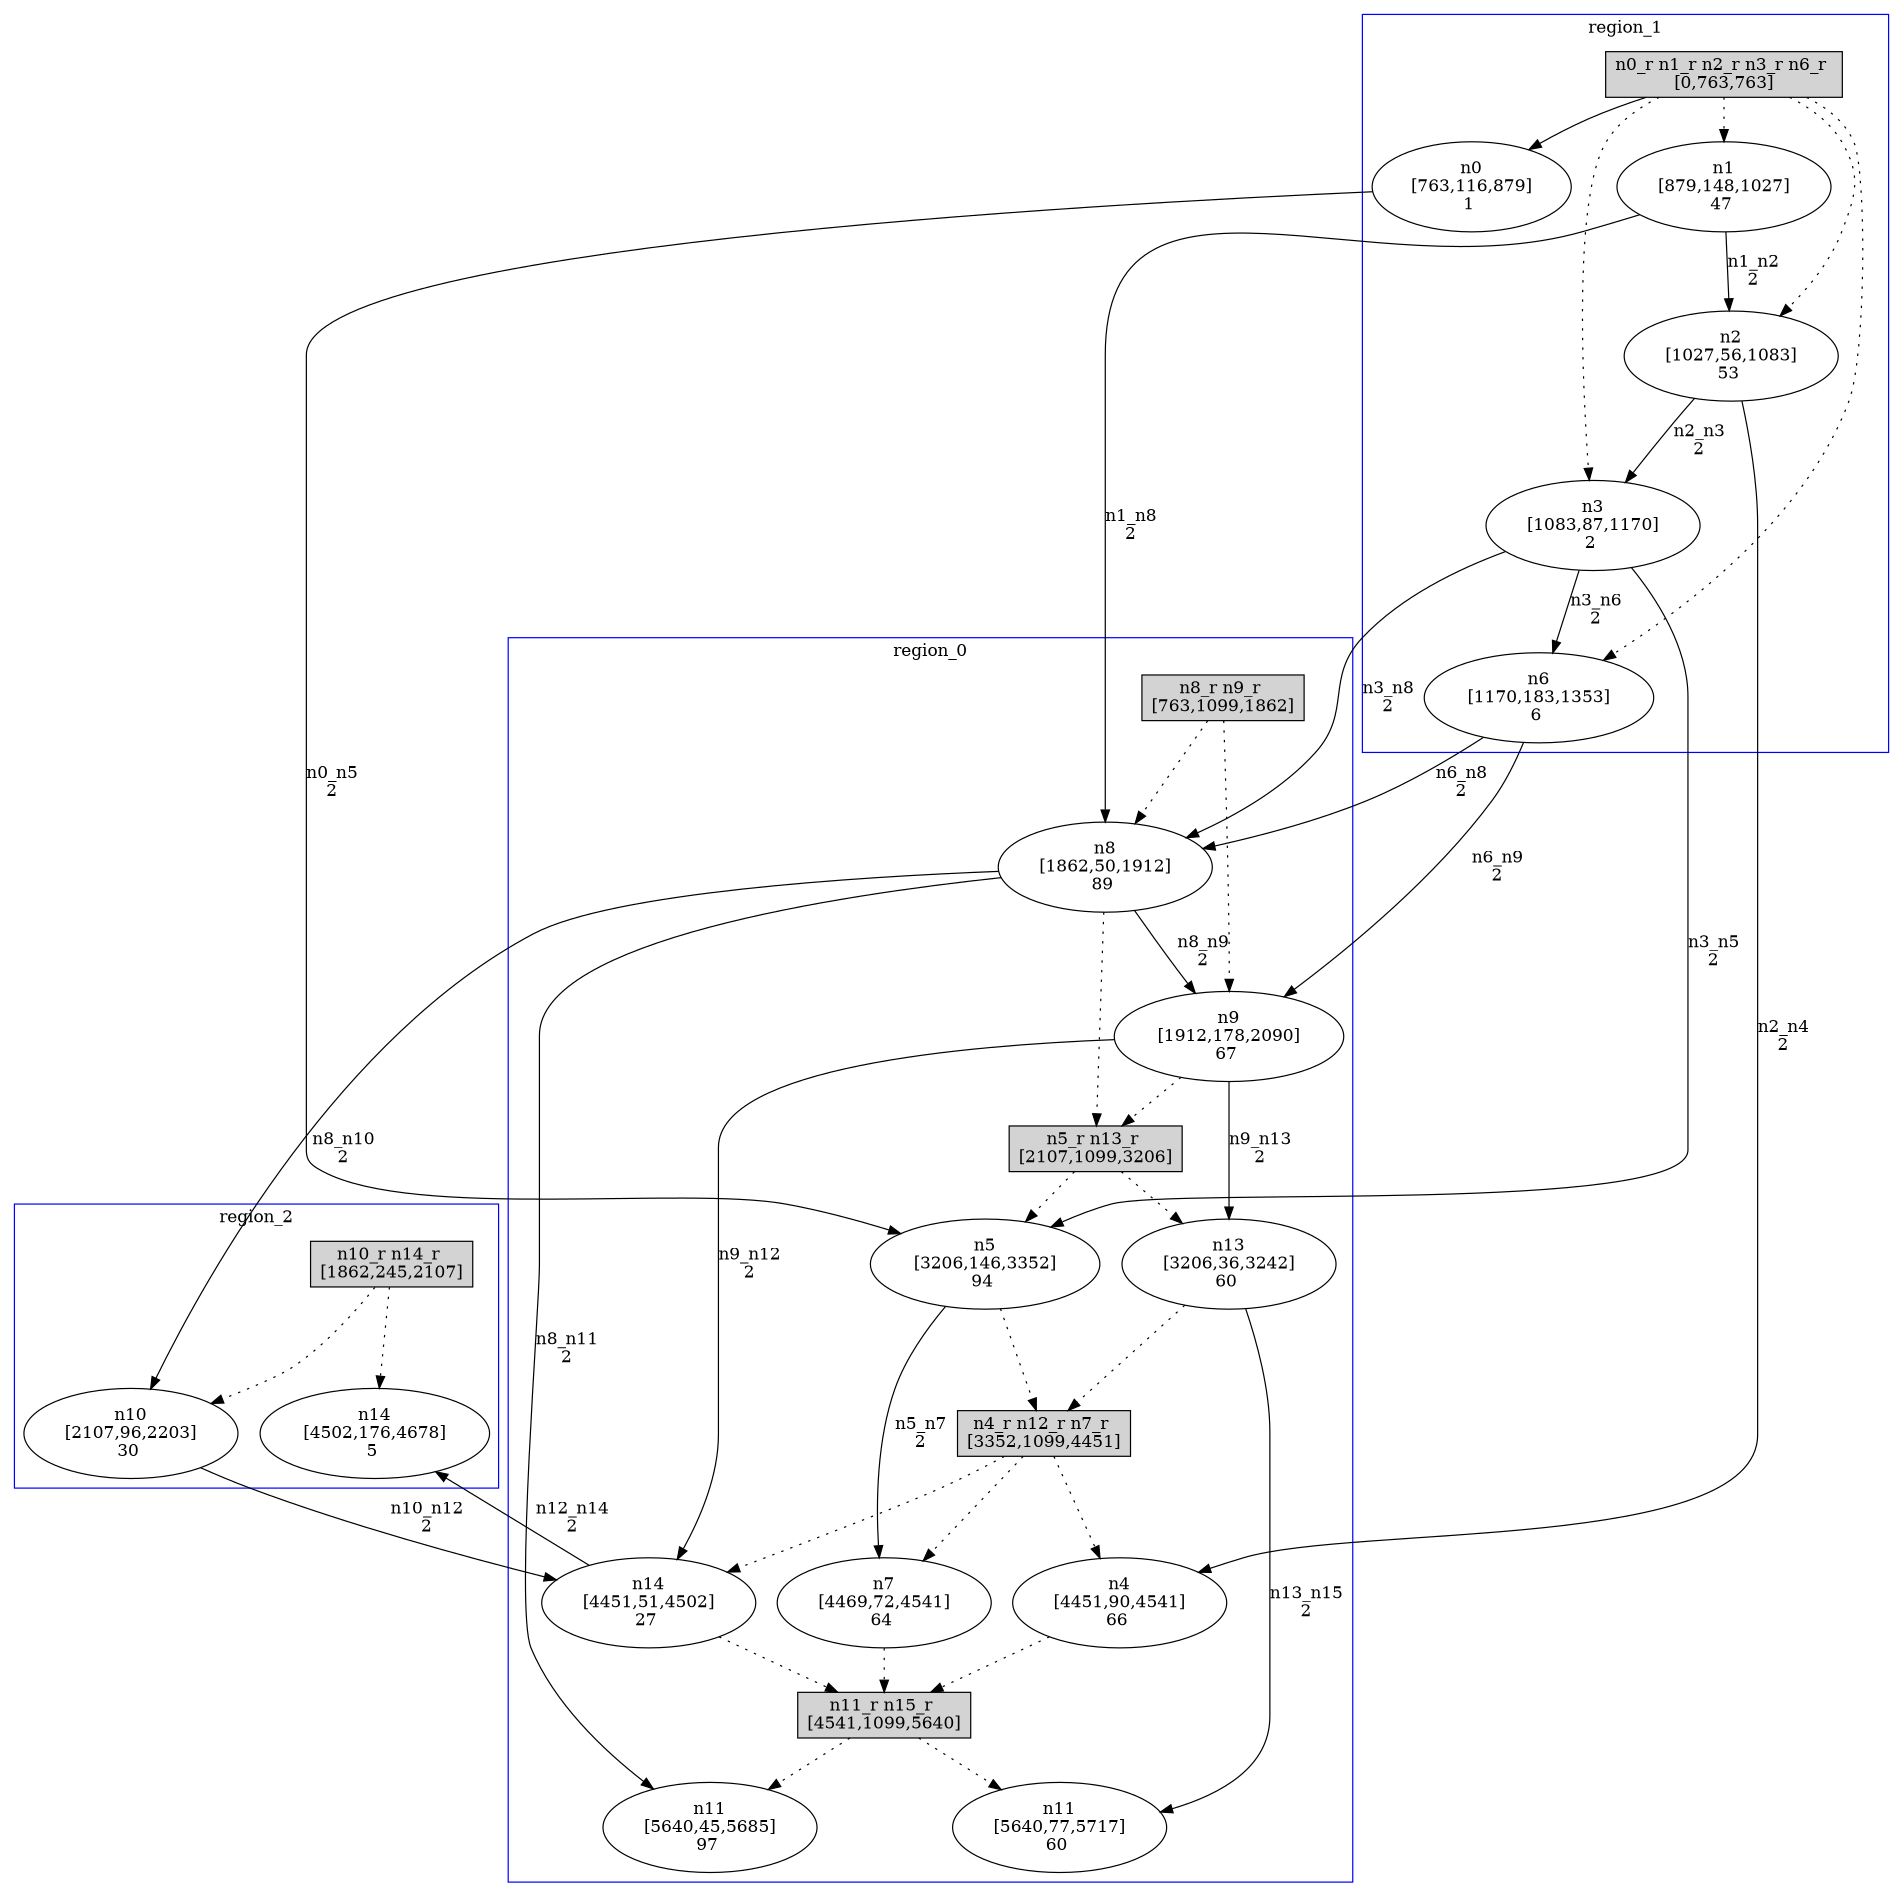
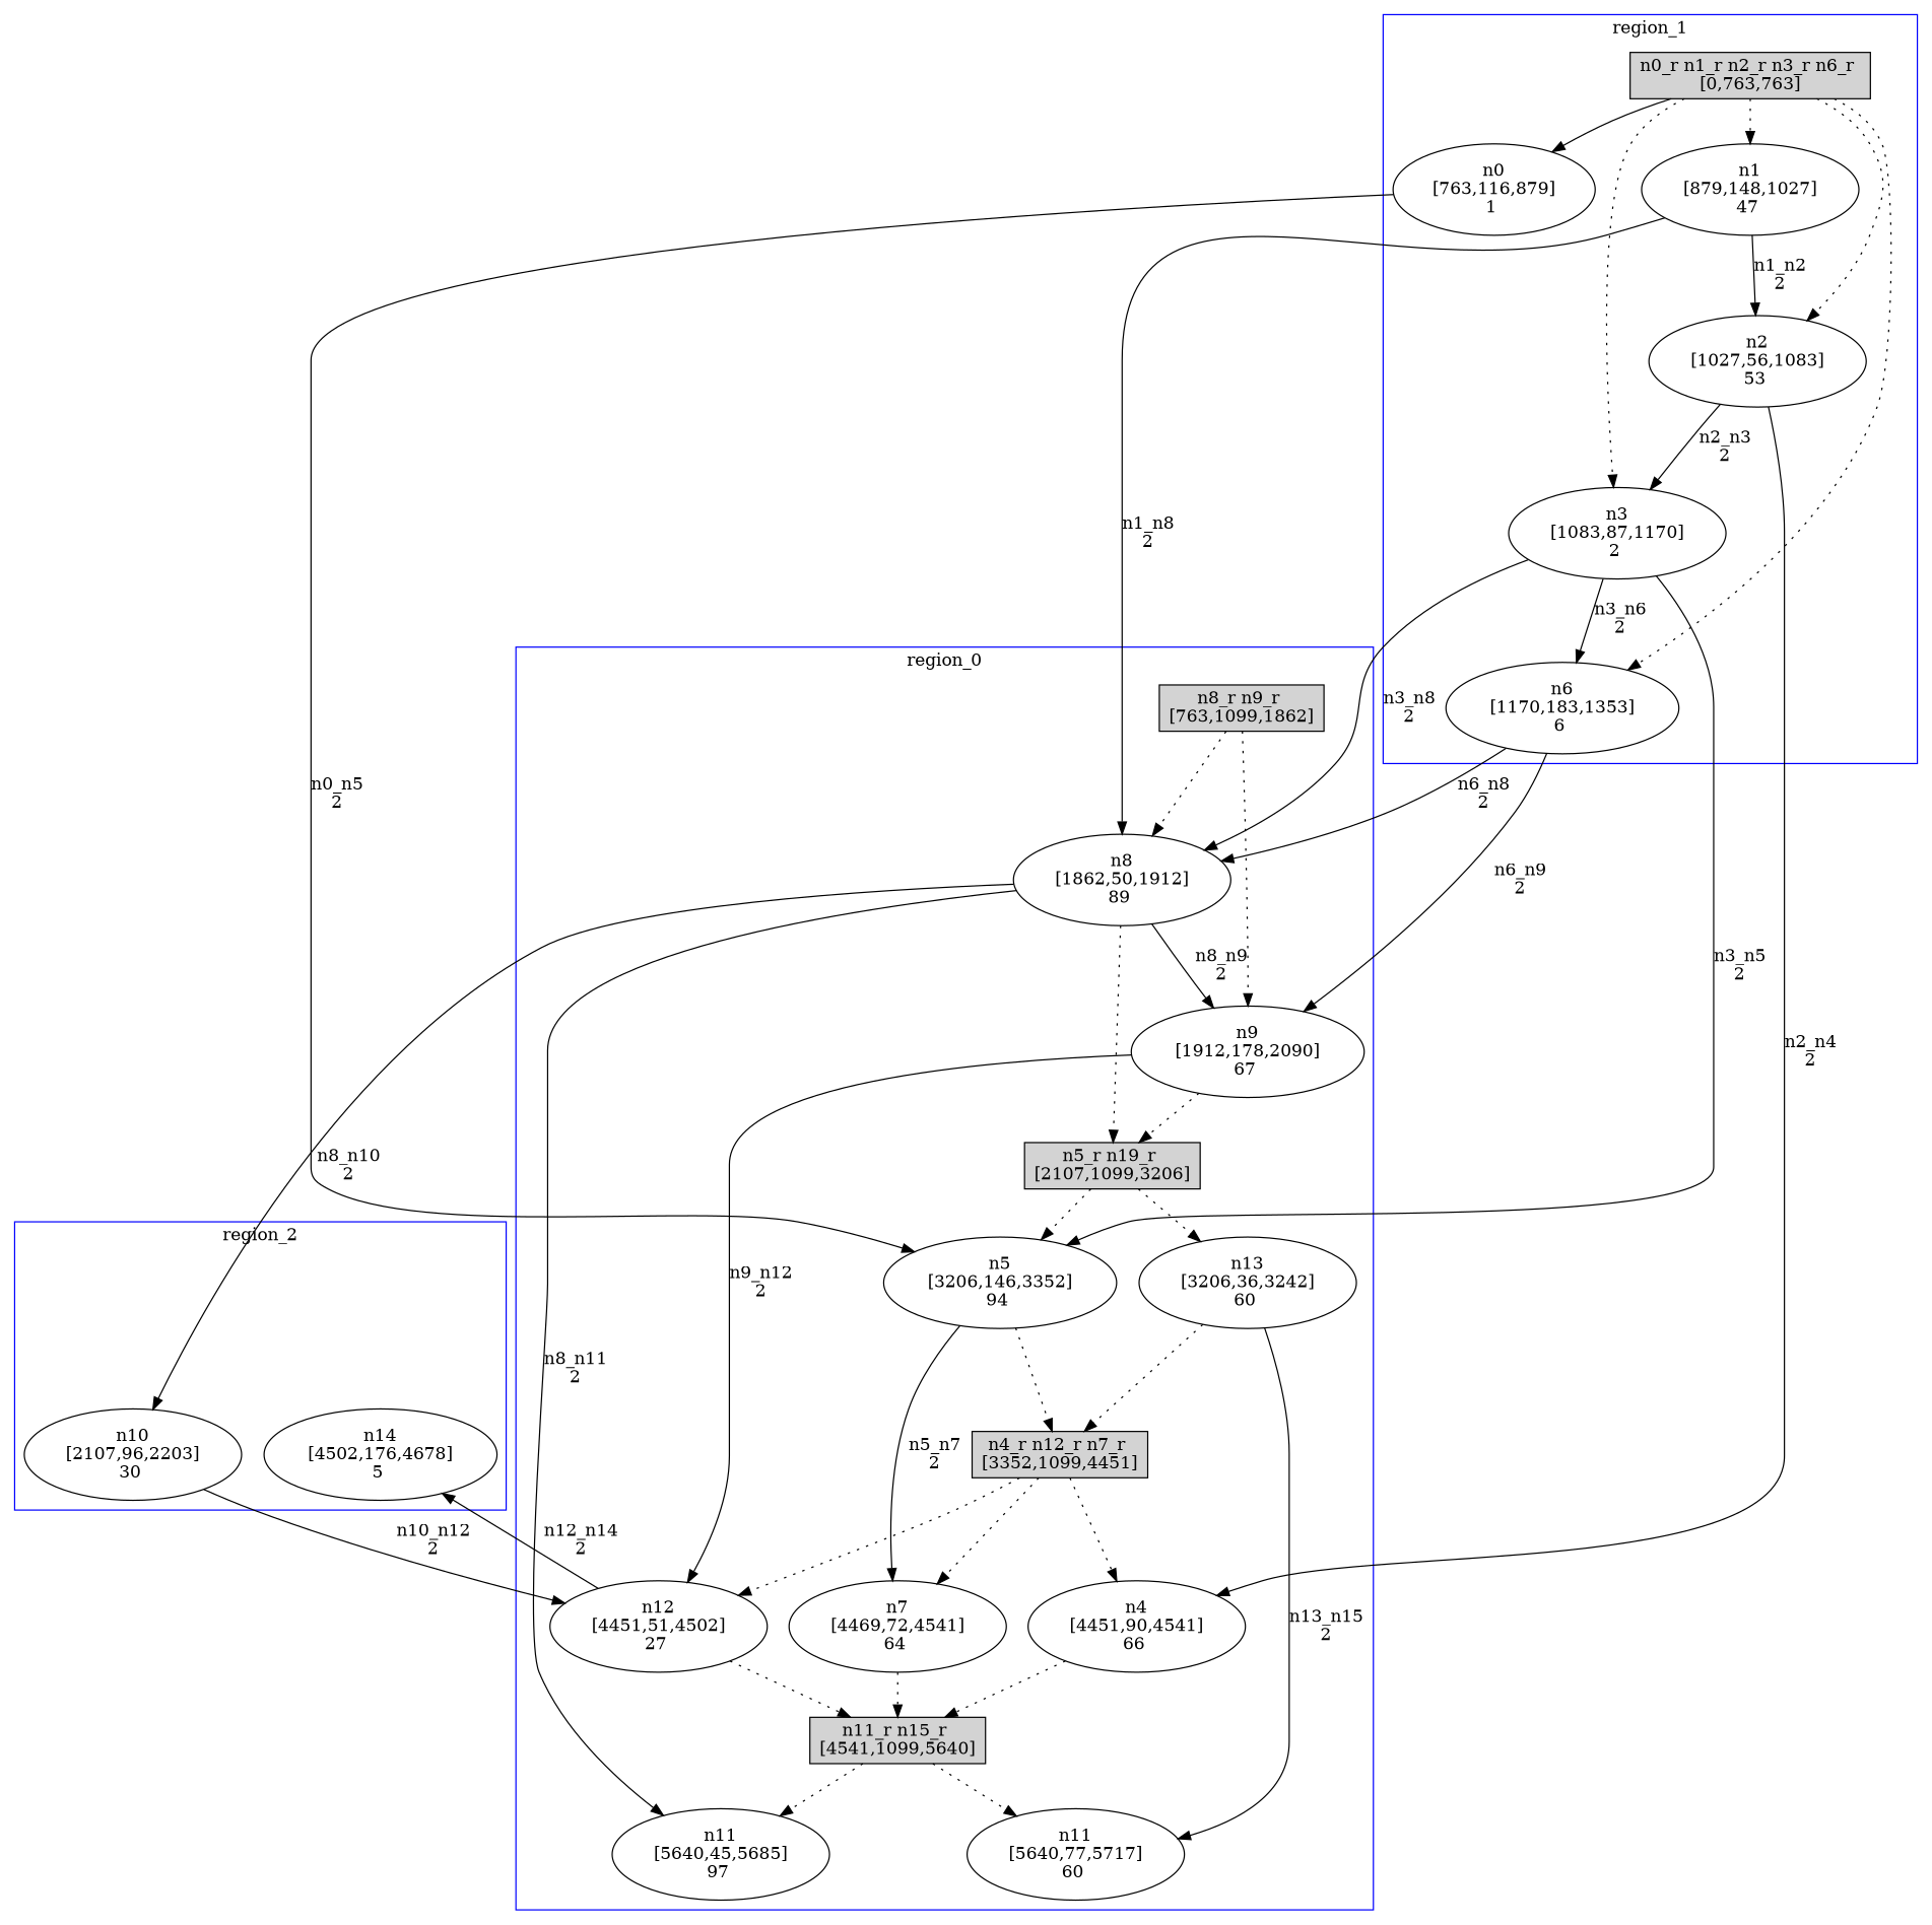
  digraph {
    edge [style=dotted]
    n1 [label="n8_r n9_r \n[763,1099,1862]" shape=box style=filled]
    n2 [label="n8\n[1862,50,1912]\n89 "]
    n3 [label="n9\n[1912,178,2090]\n67 "]
-   n4 [label="n5_r n13_r \n[2107,1099,3206]" shape=box style=filled]
+   n4 [label="n5_r n19_r \n[2107,1099,3206]" shape=box style=filled]
    n5 [label="n5\n[3206,146,3352]\n94 "]
    n6 [label="n13\n[3206,36,3242]\n60 "]
    n7 [label="n4_r n12_r n7_r \n[3352,1099,4451]" shape=box style=filled]
    n8 [label="n4\n[4451,90,4541]\n66 "]
-   n9 [label="n14\n[4451,51,4502]\n27 "]
+   n9 [label="n12\n[4451,51,4502]\n27 "]
    n10 [label="n7\n[4469,72,4541]\n64 "]
    n11 [label="n11_r n15_r \n[4541,1099,5640]" shape=box style=filled]
    n12 [label="n11\n[5640,45,5685]\n97 "]
    n13 [label="n11\n[5640,77,5717]\n60 "]
    n14 [label="n0_r n1_r n2_r n3_r n6_r \n[0,763,763]" shape=box style=filled]
    n15 [label="n0\n[763,116,879]\n1 "]
    n16 [label="n1\n[879,148,1027]\n47 "]
    n17 [label="n2\n[1027,56,1083]\n53 "]
    n18 [label="n3\n[1083,87,1170]\n2 "]
    n19 [label="n6\n[1170,183,1353]\n6 "]
-   n20 [label="n10_r n14_r \n[1862,245,2107]" shape=box style=filled]
    n21 [label="n10\n[2107,96,2203]\n30 "]
    n22 [label="n14\n[4502,176,4678]\n5 "]
    subgraph cluster_1 {
      color=blue
      label=region_0
      stytle=filled
      n1
      n2
      n3
      n4
      n5
      n6
      n7
      n8
      n9
      n10
      n11
      n12
      n13
    }
    subgraph cluster_2 {
      color=blue
      label=region_1
      stytle=filled
      n14
      n15
      n16
      n17
      n18
      n19
    }
    subgraph cluster_3 {
      color=blue
      label=region_2
      stytle=filled
-     n20
      n21
      n22
    }
    n1 -> n2
    n1 -> n3
    n2 -> n3 [label="n8_n9\n2" style=""]
    n2 -> n4
    n2 -> n12 [label="n8_n11\n2" style=""]
    n2 -> n21 [label="n8_n10\n2" style=""]
    n3 -> n4
-   n3 -> n6 [label="n9_n13\n2" style=""]
    n3 -> n9 [label="n9_n12\n2" style=""]
    n4 -> n5
    n4 -> n6
    n5 -> n7
    n5 -> n10 [label="n5_n7\n2" style=""]
    n6 -> n7
    n6 -> n13 [label="n13_n15\n2" style=""]
    n7 -> n8
    n7 -> n9
    n7 -> n10
    n8 -> n11
    n9 -> n11
    n9 -> n22 [label="n12_n14\n2" style=""]
    n10 -> n11
    n11 -> n12
    n11 -> n13
    n14 -> n15 [style=solid]
    n14 -> n16
    n14 -> n17
    n14 -> n18
    n14 -> n19
    n15 -> n5 [label="n0_n5\n2" style=""]
    n16 -> n2 [label="n1_n8\n2" style=""]
    n16 -> n17 [label="n1_n2\n2" style=""]
    n17 -> n8 [label="n2_n4\n2" style=""]
    n17 -> n18 [label="n2_n3\n2" style=""]
    n18 -> n2 [label="n3_n8\n2" style=""]
    n18 -> n5 [label="n3_n5\n2" style=""]
    n18 -> n19 [label="n3_n6\n2" style=""]
    n19 -> n2 [label="n6_n8\n2" style=""]
    n19 -> n3 [label="n6_n9\n2" style=""]
-   n20 -> n21
-   n20 -> n22
    n21 -> n9 [label="n10_n12\n2" style=""]
  }
